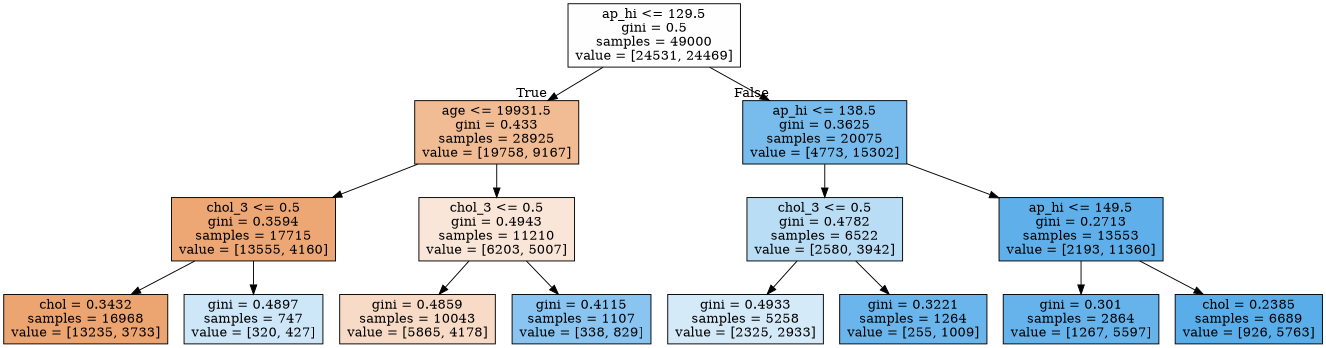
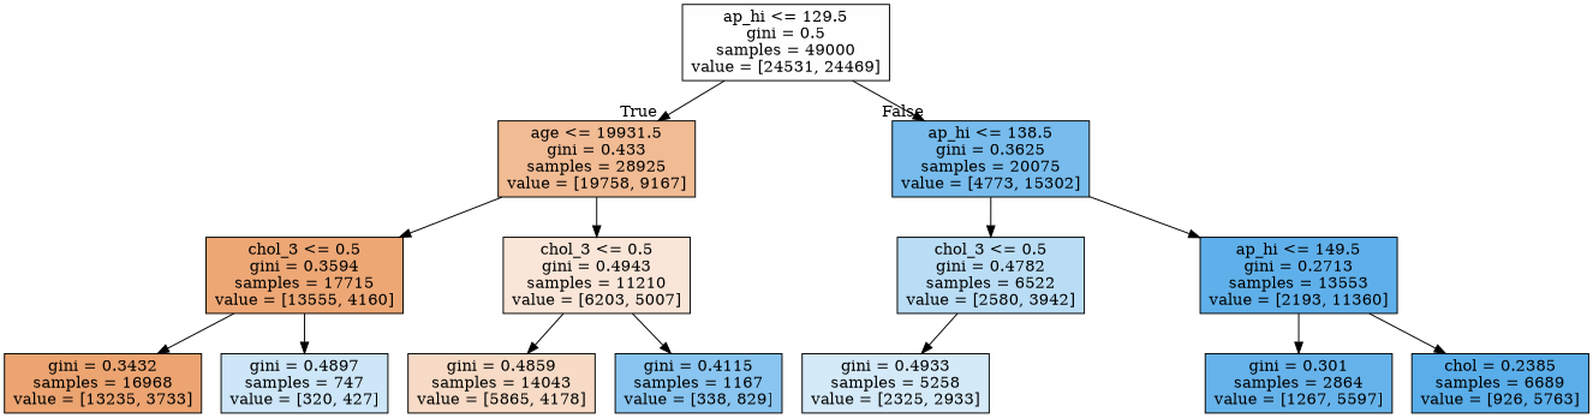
  digraph {
    node [color=black shape=box style=filled]
    n1 [fillcolor="#e5813901" label="ap_hi <= 129.5\ngini = 0.5\nsamples = 49000\nvalue = [24531, 24469]"]
    n2 [fillcolor="#e5813989" label="age <= 19931.5\ngini = 0.433\nsamples = 28925\nvalue = [19758, 9167]"]
    n3 [fillcolor="#399de5af" label="ap_hi <= 138.5\ngini = 0.3625\nsamples = 20075\nvalue = [4773, 15302]"]
    n4 [fillcolor="#e58139b1" label="chol_3 <= 0.5\ngini = 0.3594\nsamples = 17715\nvalue = [13555, 4160]"]
    n5 [fillcolor="#e5813931" label="chol_3 <= 0.5\ngini = 0.4943\nsamples = 11210\nvalue = [6203, 5007]"]
    n6 [fillcolor="#399de558" label="chol_3 <= 0.5\ngini = 0.4782\nsamples = 6522\nvalue = [2580, 3942]"]
    n7 [fillcolor="#399de5ce" label="ap_hi <= 149.5\ngini = 0.2713\nsamples = 13553\nvalue = [2193, 11360]"]
-   n8 [fillcolor="#e58139b7" label="chol = 0.3432\nsamples = 16968\nvalue = [13235, 3733]"]
+   n8 [fillcolor="#e58139b7" label="gini = 0.3432\nsamples = 16968\nvalue = [13235, 3733]"]
    n9 [fillcolor="#399de540" label="gini = 0.4897\nsamples = 747\nvalue = [320, 427]"]
-   n10 [fillcolor="#e5813949" label="gini = 0.4859\nsamples = 10043\nvalue = [5865, 4178]"]
-   n11 [fillcolor="#399de597" label="gini = 0.4115\nsamples = 1107\nvalue = [338, 829]"]
+   n10 [fillcolor="#e5813949" label="gini = 0.4859\nsamples = 14043\nvalue = [5865, 4178]"]
+   n11 [fillcolor="#399de597" label="gini = 0.4115\nsamples = 1167\nvalue = [338, 829]"]
    n12 [fillcolor="#399de535" label="gini = 0.4933\nsamples = 5258\nvalue = [2325, 2933]"]
-   n13 [fillcolor="#399de5bf" label="gini = 0.3221\nsamples = 1264\nvalue = [255, 1009]"]
    n14 [fillcolor="#399de5c5" label="gini = 0.301\nsamples = 2864\nvalue = [1267, 5597]"]
    n15 [fillcolor="#399de5d6" label="chol = 0.2385\nsamples = 6689\nvalue = [926, 5763]"]
    n1 -> n2 [headlabel=True labelangle=45 labeldistance=2.5]
    n1 -> n3 [headlabel=False labelangle=-45 labeldistance=2.5]
    n2 -> n4
    n2 -> n5
    n3 -> n6
    n3 -> n7
    n4 -> n8
    n4 -> n9
    n5 -> n10
    n5 -> n11
    n6 -> n12
-   n6 -> n13
    n7 -> n14
    n7 -> n15
  }
